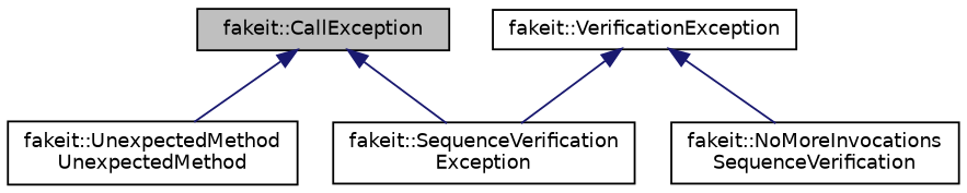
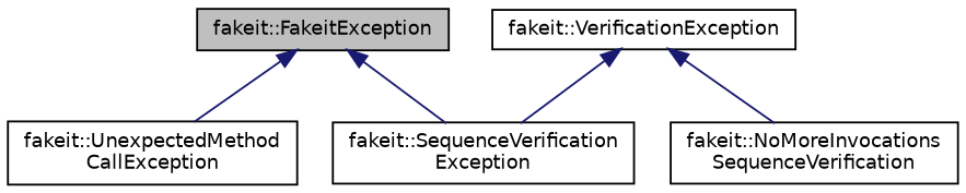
  digraph {
    rankdir=TB
    node [color=black fillcolor=white fontname=Helvetica fontsize=10 shape=record style=filled]
    edge [color=midnightblue dir=back fontname=Helvetica fontsize=10 labelfontname=Helvetica labelfontsize=10 style=solid]
-   n1 [fillcolor=grey75 fontcolor=black height=0.2 label="fakeit::CallException" width=0.4]
-   n2 [height=0.2 label="fakeit::UnexpectedMethod\lUnexpectedMethod" width=0.4]
+   n1 [fillcolor=grey75 fontcolor=black height=0.2 label="fakeit::FakeitException" width=0.4]
+   n2 [height=0.2 label="fakeit::UnexpectedMethod\lCallException" width=0.4]
    n3 [height=0.2 label="fakeit::SequenceVerification\lException" width=0.4]
    n4 [height=0.2 label="fakeit::VerificationException" width=0.4]
    n5 [height=0.2 label="fakeit::NoMoreInvocations\lSequenceVerification" width=0.4]
    n1 -> n2
    n1 -> n3
    n4 -> n3
    n4 -> n5
  }
